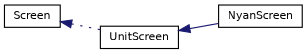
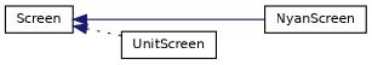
  digraph {
    rankdir=LR
    node [color=black fillcolor=white fontname=Helvetica fontsize=10 shape=record style=filled]
    edge [color=midnightblue dir=back fontname=Helvetica fontsize=10 labelfontname=Helvetica labelfontsize=10]
    n1 [height=0.2 label=Screen width=0.4]
    n2 [height=0.2 label=NyanScreen width=0.4]
    n3 [height=0.2 label=UnitScreen width=0.4]
-   n3 -> n2 [style=solid]
+   n1 -> n2 [style=solid]
    n1 -> n3 [style=dotted]
  }
